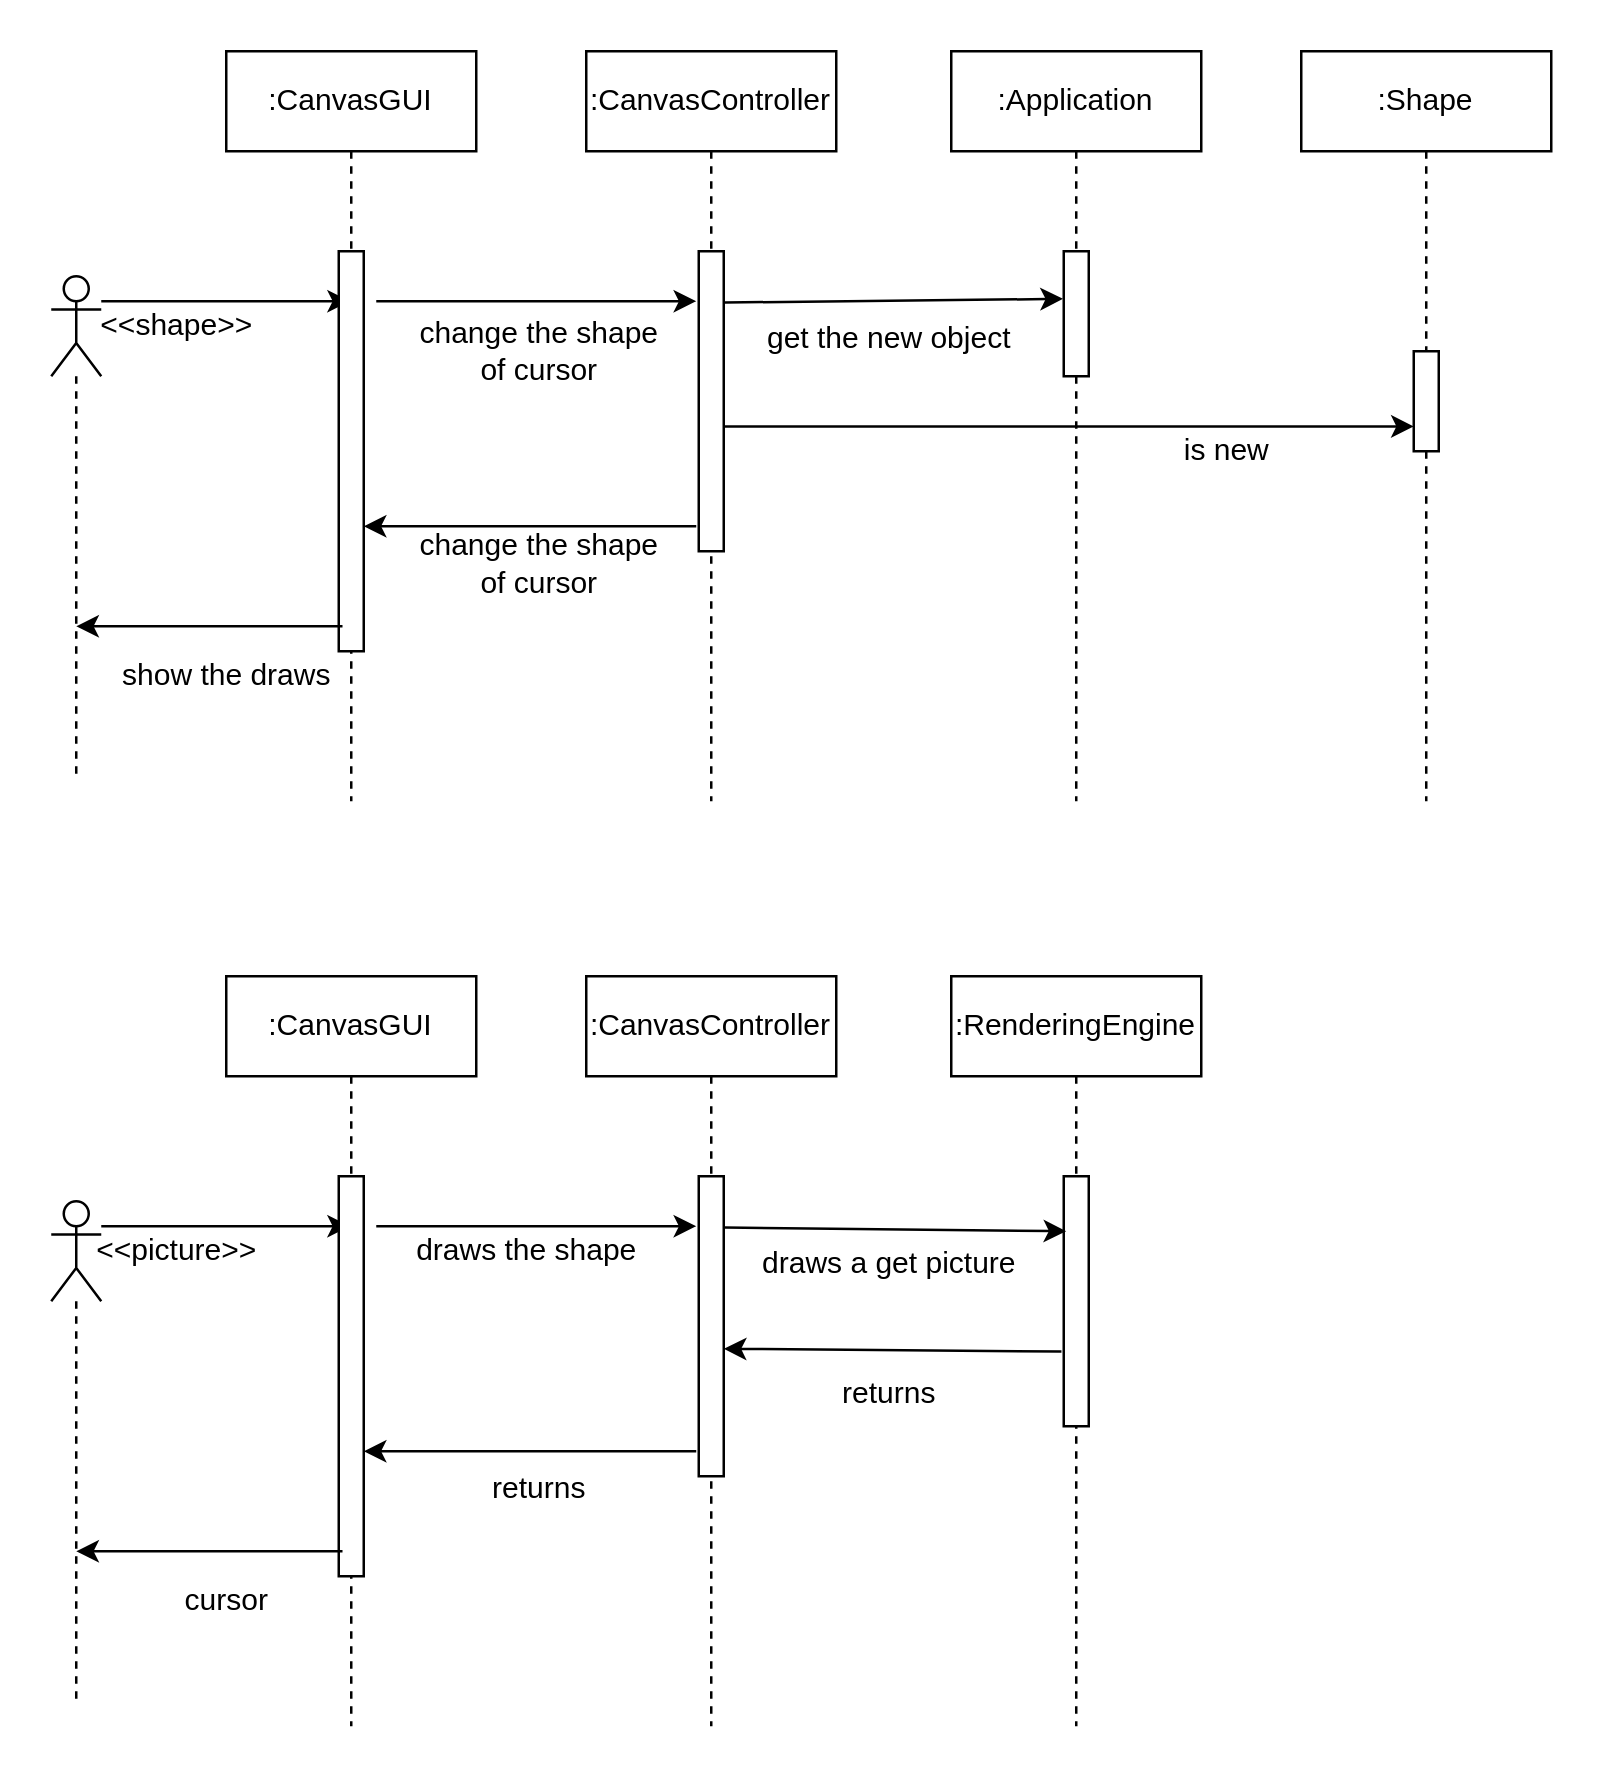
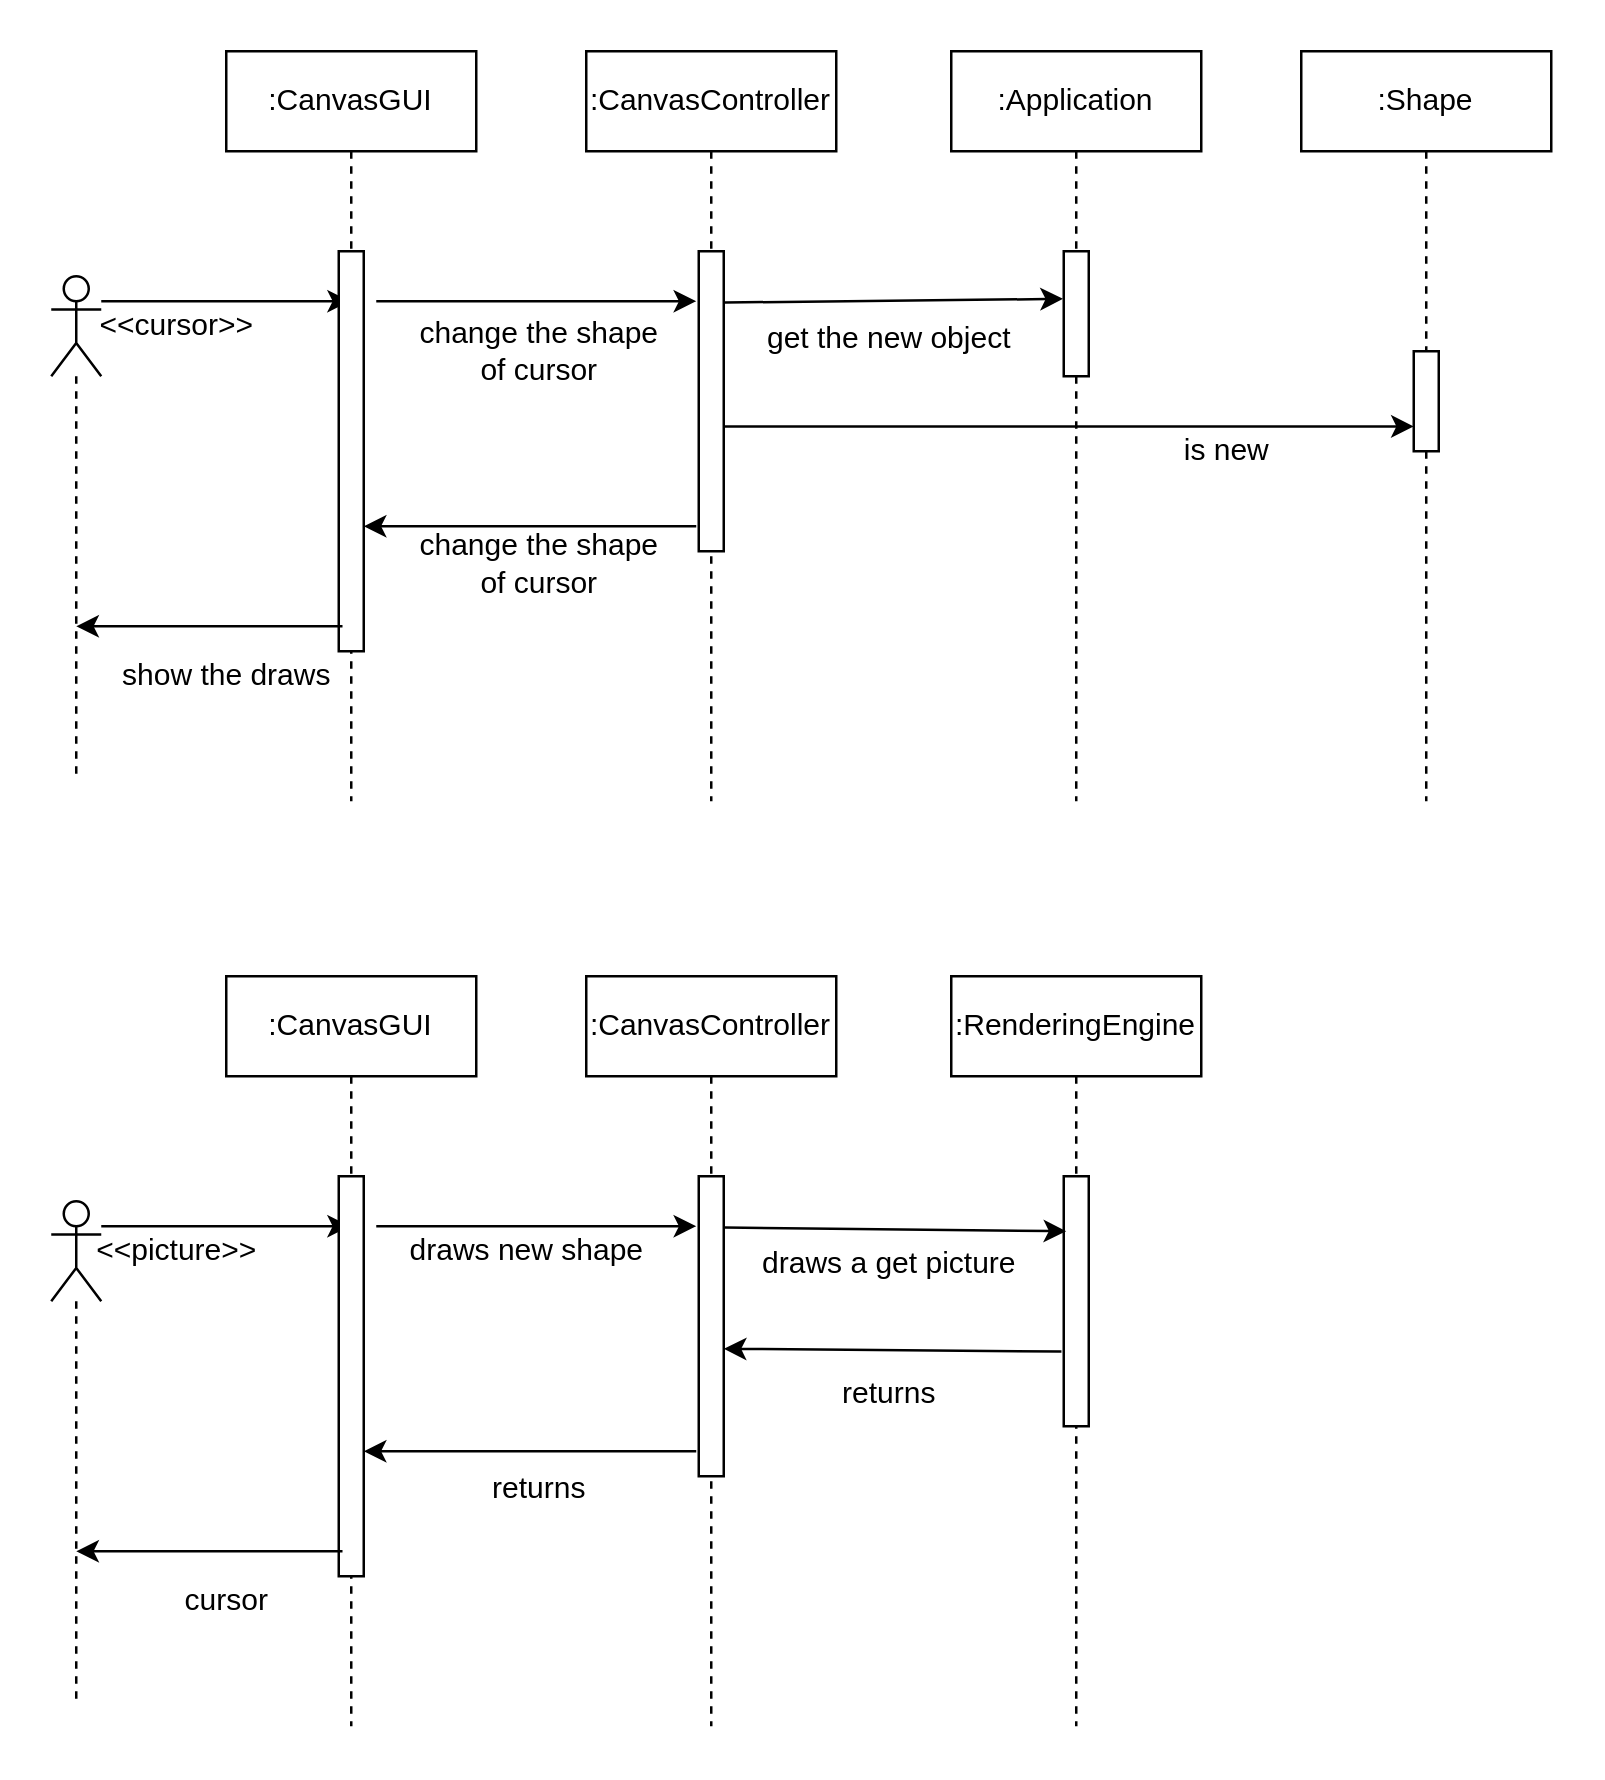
  <mxCell id="0" />
  <mxCell id="1" parent="0" />
  <mxCell id="2" style="rounded=0;orthogonalLoop=1;jettySize=auto;html=1;exitX=1;exitY=0.333;exitDx=0;exitDy=0;exitPerimeter=0;" edge="1" parent="1" target="3"><mxGeometry relative="1" as="geometry"><mxPoint x="40" y="120" as="sourcePoint" /></mxGeometry></mxCell>
  <mxCell id="3" value=":CanvasGUI" style="shape=umlLifeline;perimeter=lifelinePerimeter;whiteSpace=wrap;html=1;container=1;collapsible=0;recursiveResize=0;outlineConnect=0;" vertex="1" parent="1"><mxGeometry x="90" y="20" width="100" height="300" as="geometry" /></mxCell>
  <mxCell id="4" value="" style="html=1;points=[];perimeter=orthogonalPerimeter;" vertex="1" parent="3"><mxGeometry x="45" y="80" width="10" height="160" as="geometry" /></mxCell>
- <mxCell id="5" value="&amp;lt;&amp;lt;shape&amp;gt;&amp;gt;" style="text;html=1;align=center;verticalAlign=middle;resizable=0;points=[];autosize=1;strokeColor=none;fillColor=none;" vertex="1" parent="1"><mxGeometry x="30" y="120" width="80" height="20" as="geometry" /></mxCell>
+ <mxCell id="5" value="&amp;lt;&amp;lt;cursor&amp;gt;&amp;gt;" style="text;html=1;align=center;verticalAlign=middle;resizable=0;points=[];autosize=1;strokeColor=none;fillColor=none;" vertex="1" parent="1"><mxGeometry x="30" y="120" width="80" height="20" as="geometry" /></mxCell>
  <mxCell id="6" value=":CanvasController" style="shape=umlLifeline;perimeter=lifelinePerimeter;whiteSpace=wrap;html=1;container=1;collapsible=0;recursiveResize=0;outlineConnect=0;" vertex="1" parent="1"><mxGeometry x="234" y="20" width="100" height="300" as="geometry" /></mxCell>
  <mxCell id="7" value="" style="html=1;points=[];perimeter=orthogonalPerimeter;" vertex="1" parent="6"><mxGeometry x="45" y="80" width="10" height="120" as="geometry" /></mxCell>
  <mxCell id="8" style="rounded=0;orthogonalLoop=1;jettySize=auto;html=1;exitX=1;exitY=0.333;exitDx=0;exitDy=0;exitPerimeter=0;entryX=-0.1;entryY=0.917;entryDx=0;entryDy=0;entryPerimeter=0;startArrow=classic;startFill=1;endArrow=none;endFill=0;" edge="1" parent="6" target="7"><mxGeometry relative="1" as="geometry"><mxPoint x="-89" y="190" as="sourcePoint" /><mxPoint x="39" y="190" as="targetPoint" /></mxGeometry></mxCell>
  <mxCell id="9" style="rounded=0;orthogonalLoop=1;jettySize=auto;html=1;exitX=1;exitY=0.333;exitDx=0;exitDy=0;exitPerimeter=0;" edge="1" parent="1"><mxGeometry relative="1" as="geometry"><mxPoint x="150" y="120" as="sourcePoint" /><mxPoint x="278" y="120" as="targetPoint" /></mxGeometry></mxCell>
  <mxCell id="10" value="change the shape &lt;br&gt;of cursor" style="text;html=1;align=center;verticalAlign=middle;resizable=0;points=[];autosize=1;strokeColor=none;fillColor=none;" vertex="1" parent="1"><mxGeometry x="160" y="125" width="110" height="30" as="geometry" /></mxCell>
  <mxCell id="11" value=":Application" style="shape=umlLifeline;perimeter=lifelinePerimeter;whiteSpace=wrap;html=1;container=1;collapsible=0;recursiveResize=0;outlineConnect=0;" vertex="1" parent="1"><mxGeometry x="380" y="20" width="100" height="300" as="geometry" /></mxCell>
  <mxCell id="12" value="" style="html=1;points=[];perimeter=orthogonalPerimeter;" vertex="1" parent="11"><mxGeometry x="45" y="80" width="10" height="50" as="geometry" /></mxCell>
  <mxCell id="13" style="rounded=0;orthogonalLoop=1;jettySize=auto;html=1;exitX=1.014;exitY=0.245;exitDx=0;exitDy=0;exitPerimeter=0;" edge="1" parent="11" target="15"><mxGeometry relative="1" as="geometry"><mxPoint x="-90.54" y="150.05" as="sourcePoint" /><mxPoint x="45.0" y="149.5" as="targetPoint" /></mxGeometry></mxCell>
  <mxCell id="14" value=":Shape" style="shape=umlLifeline;perimeter=lifelinePerimeter;whiteSpace=wrap;html=1;container=1;collapsible=0;recursiveResize=0;outlineConnect=0;" vertex="1" parent="1"><mxGeometry x="520" y="20" width="100" height="300" as="geometry" /></mxCell>
  <mxCell id="15" value="" style="html=1;points=[];perimeter=orthogonalPerimeter;" vertex="1" parent="14"><mxGeometry x="45" y="120" width="10" height="40" as="geometry" /></mxCell>
  <mxCell id="16" style="rounded=0;orthogonalLoop=1;jettySize=auto;html=1;exitX=1.037;exitY=0.171;exitDx=0;exitDy=0;exitPerimeter=0;entryX=-0.032;entryY=0.381;entryDx=0;entryDy=0;entryPerimeter=0;" edge="1" parent="1" source="7" target="12"><mxGeometry relative="1" as="geometry"><mxPoint x="305" y="120" as="sourcePoint" /><mxPoint x="420" y="120" as="targetPoint" /></mxGeometry></mxCell>
  <mxCell id="17" value="get the new object" style="text;html=1;align=center;verticalAlign=middle;resizable=0;points=[];autosize=1;strokeColor=none;fillColor=none;" vertex="1" parent="1"><mxGeometry x="295" y="125" width="120" height="20" as="geometry" /></mxCell>
  <mxCell id="18" value="is new" style="text;html=1;align=center;verticalAlign=middle;resizable=0;points=[];autosize=1;strokeColor=none;fillColor=none;" vertex="1" parent="1"><mxGeometry x="455" y="170" width="70" height="20" as="geometry" /></mxCell>
  <mxCell id="19" value="" style="shape=umlLifeline;participant=umlActor;perimeter=lifelinePerimeter;whiteSpace=wrap;html=1;container=1;collapsible=0;recursiveResize=0;verticalAlign=top;spacingTop=36;outlineConnect=0;" vertex="1" parent="1"><mxGeometry x="20" y="110" width="20" height="200" as="geometry" /></mxCell>
  <mxCell id="20" style="rounded=0;orthogonalLoop=1;jettySize=auto;html=1;entryX=-0.1;entryY=0.917;entryDx=0;entryDy=0;entryPerimeter=0;startArrow=classic;startFill=1;endArrow=none;endFill=0;" edge="1" parent="1"><mxGeometry relative="1" as="geometry"><mxPoint x="30" y="250" as="sourcePoint" /><mxPoint x="136.5" y="250.04" as="targetPoint" /></mxGeometry></mxCell>
  <mxCell id="21" value="change the shape &lt;br&gt;of cursor" style="text;html=1;align=center;verticalAlign=middle;resizable=0;points=[];autosize=1;strokeColor=none;fillColor=none;" vertex="1" parent="1"><mxGeometry x="160" y="210" width="110" height="30" as="geometry" /></mxCell>
  <mxCell id="22" value="show the draws" style="text;html=1;align=center;verticalAlign=middle;resizable=0;points=[];autosize=1;strokeColor=none;fillColor=none;" vertex="1" parent="1"><mxGeometry x="40" y="260" width="100" height="20" as="geometry" /></mxCell>
  <mxCell id="23" style="rounded=0;orthogonalLoop=1;jettySize=auto;html=1;exitX=1;exitY=0.333;exitDx=0;exitDy=0;exitPerimeter=0;" edge="1" parent="1" target="24"><mxGeometry relative="1" as="geometry"><mxPoint x="40" y="490" as="sourcePoint" /></mxGeometry></mxCell>
  <mxCell id="24" value=":CanvasGUI" style="shape=umlLifeline;perimeter=lifelinePerimeter;whiteSpace=wrap;html=1;container=1;collapsible=0;recursiveResize=0;outlineConnect=0;" vertex="1" parent="1"><mxGeometry x="90" y="390" width="100" height="300" as="geometry" /></mxCell>
  <mxCell id="25" value="" style="html=1;points=[];perimeter=orthogonalPerimeter;" vertex="1" parent="24"><mxGeometry x="45" y="80" width="10" height="160" as="geometry" /></mxCell>
  <mxCell id="26" value="&amp;lt;&amp;lt;picture&amp;gt;&amp;gt;" style="text;html=1;align=center;verticalAlign=middle;resizable=0;points=[];autosize=1;strokeColor=none;fillColor=none;" vertex="1" parent="1"><mxGeometry x="30" y="490" width="80" height="20" as="geometry" /></mxCell>
  <mxCell id="27" value=":CanvasController" style="shape=umlLifeline;perimeter=lifelinePerimeter;whiteSpace=wrap;html=1;container=1;collapsible=0;recursiveResize=0;outlineConnect=0;" vertex="1" parent="1"><mxGeometry x="234" y="390" width="100" height="300" as="geometry" /></mxCell>
  <mxCell id="28" value="" style="html=1;points=[];perimeter=orthogonalPerimeter;" vertex="1" parent="27"><mxGeometry x="45" y="80" width="10" height="120" as="geometry" /></mxCell>
  <mxCell id="29" style="rounded=0;orthogonalLoop=1;jettySize=auto;html=1;exitX=1;exitY=0.333;exitDx=0;exitDy=0;exitPerimeter=0;entryX=-0.1;entryY=0.917;entryDx=0;entryDy=0;entryPerimeter=0;startArrow=classic;startFill=1;endArrow=none;endFill=0;" edge="1" parent="27" target="28"><mxGeometry relative="1" as="geometry"><mxPoint x="-89" y="190" as="sourcePoint" /><mxPoint x="39" y="190" as="targetPoint" /></mxGeometry></mxCell>
  <mxCell id="30" style="rounded=0;orthogonalLoop=1;jettySize=auto;html=1;exitX=1;exitY=0.333;exitDx=0;exitDy=0;exitPerimeter=0;" edge="1" parent="1"><mxGeometry relative="1" as="geometry"><mxPoint x="150" y="490" as="sourcePoint" /><mxPoint x="278" y="490" as="targetPoint" /></mxGeometry></mxCell>
- <mxCell id="31" value="draws the shape" style="text;html=1;align=center;verticalAlign=middle;resizable=0;points=[];autosize=1;strokeColor=none;fillColor=none;" vertex="1" parent="1"><mxGeometry x="160" y="490" width="100" height="20" as="geometry" /></mxCell>
+ <mxCell id="31" value="draws new shape" style="text;html=1;align=center;verticalAlign=middle;resizable=0;points=[];autosize=1;strokeColor=none;fillColor=none;" vertex="1" parent="1"><mxGeometry x="160" y="490" width="100" height="20" as="geometry" /></mxCell>
  <mxCell id="32" value=":RenderingEngine" style="shape=umlLifeline;perimeter=lifelinePerimeter;whiteSpace=wrap;html=1;container=1;collapsible=0;recursiveResize=0;outlineConnect=0;" vertex="1" parent="1"><mxGeometry x="380" y="390" width="100" height="300" as="geometry" /></mxCell>
  <mxCell id="33" value="" style="html=1;points=[];perimeter=orthogonalPerimeter;" vertex="1" parent="32"><mxGeometry x="45" y="80" width="10" height="100" as="geometry" /></mxCell>
  <mxCell id="34" style="rounded=0;orthogonalLoop=1;jettySize=auto;html=1;exitX=1.037;exitY=0.171;exitDx=0;exitDy=0;exitPerimeter=0;entryX=0.1;entryY=0.22;entryDx=0;entryDy=0;entryPerimeter=0;" edge="1" parent="1" source="28" target="33"><mxGeometry relative="1" as="geometry"><mxPoint x="305" y="490" as="sourcePoint" /><mxPoint x="420" y="490" as="targetPoint" /></mxGeometry></mxCell>
  <mxCell id="35" value="draws a get picture" style="text;html=1;align=center;verticalAlign=middle;resizable=0;points=[];autosize=1;strokeColor=none;fillColor=none;" vertex="1" parent="1"><mxGeometry x="295" y="495" width="120" height="20" as="geometry" /></mxCell>
  <mxCell id="36" value="" style="shape=umlLifeline;participant=umlActor;perimeter=lifelinePerimeter;whiteSpace=wrap;html=1;container=1;collapsible=0;recursiveResize=0;verticalAlign=top;spacingTop=36;outlineConnect=0;" vertex="1" parent="1"><mxGeometry x="20" y="480" width="20" height="200" as="geometry" /></mxCell>
  <mxCell id="37" style="rounded=0;orthogonalLoop=1;jettySize=auto;html=1;entryX=-0.1;entryY=0.917;entryDx=0;entryDy=0;entryPerimeter=0;startArrow=classic;startFill=1;endArrow=none;endFill=0;" edge="1" parent="1"><mxGeometry relative="1" as="geometry"><mxPoint x="30" y="620" as="sourcePoint" /><mxPoint x="136.5" y="620.04" as="targetPoint" /></mxGeometry></mxCell>
  <mxCell id="38" value="returns" style="text;html=1;align=center;verticalAlign=middle;resizable=0;points=[];autosize=1;strokeColor=none;fillColor=none;" vertex="1" parent="1"><mxGeometry x="190" y="585" width="50" height="20" as="geometry" /></mxCell>
  <mxCell id="39" value="cursor" style="text;html=1;align=center;verticalAlign=middle;resizable=0;points=[];autosize=1;strokeColor=none;fillColor=none;" vertex="1" parent="1"><mxGeometry x="60" y="630" width="60" height="20" as="geometry" /></mxCell>
  <mxCell id="40" style="rounded=0;orthogonalLoop=1;jettySize=auto;html=1;exitX=1;exitY=0.575;exitDx=0;exitDy=0;exitPerimeter=0;startArrow=classic;startFill=1;endArrow=none;endFill=0;entryX=-0.092;entryY=0.701;entryDx=0;entryDy=0;entryPerimeter=0;" edge="1" parent="1" source="28" target="33"><mxGeometry relative="1" as="geometry"><mxPoint x="155" y="590" as="sourcePoint" /><mxPoint x="420" y="539" as="targetPoint" /></mxGeometry></mxCell>
  <mxCell id="41" value="returns" style="text;html=1;align=center;verticalAlign=middle;resizable=0;points=[];autosize=1;strokeColor=none;fillColor=none;" vertex="1" parent="1"><mxGeometry x="330" y="547" width="50" height="20" as="geometry" /></mxCell>
